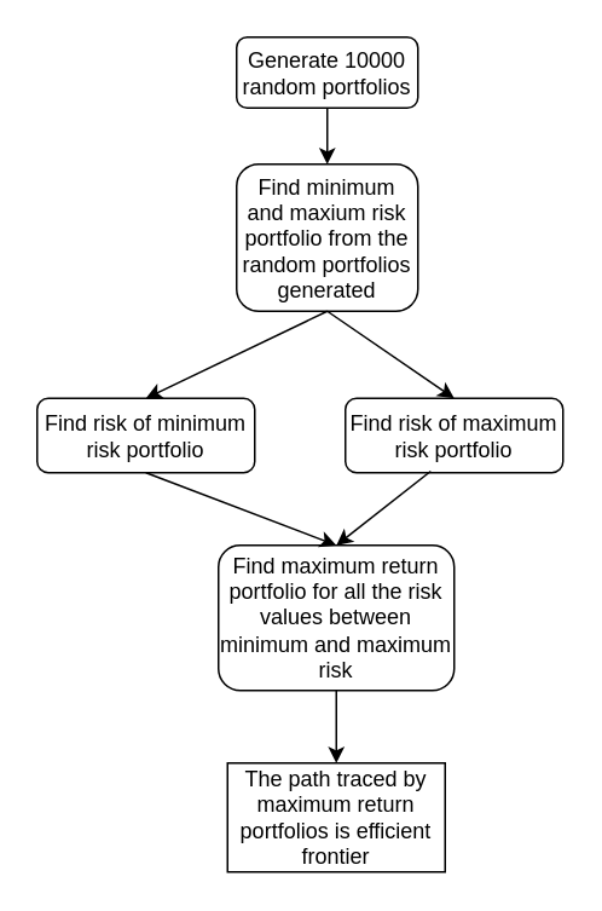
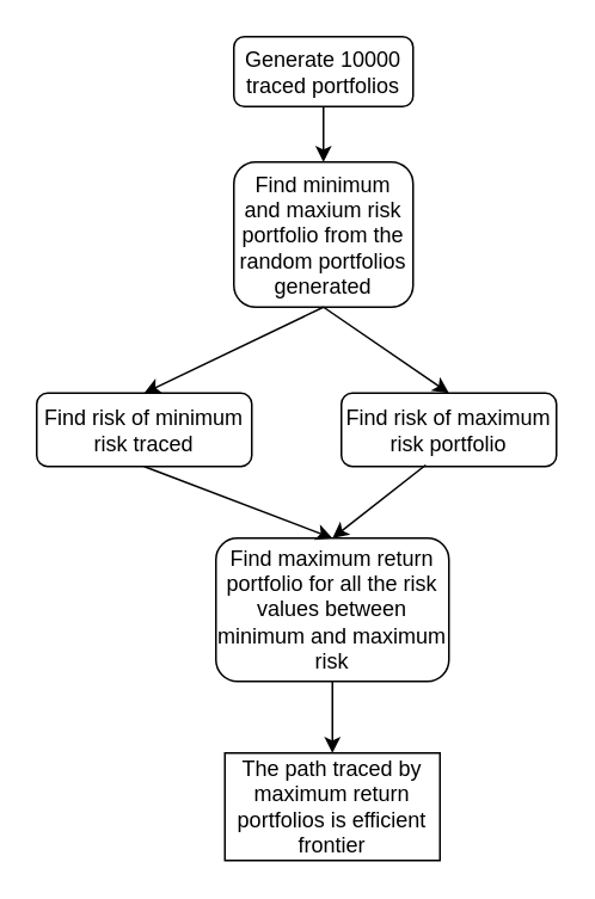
  <mxCell id="0" />
  <mxCell id="1" parent="0" />
- <mxCell id="2" value="Generate 10000 random portfolios" style="rounded=1;whiteSpace=wrap;html=1;" parent="1" vertex="1"><mxGeometry x="130" y="20" width="100" height="39" as="geometry" /></mxCell>
+ <mxCell id="2" value="Generate 10000 traced portfolios" style="rounded=1;whiteSpace=wrap;html=1;" parent="1" vertex="1"><mxGeometry x="130" y="20" width="100" height="39" as="geometry" /></mxCell>
  <mxCell id="3" value="&lt;span&gt;Find minimum and maxium risk portfolio from the random portfolios generated&lt;/span&gt;" style="rounded=1;whiteSpace=wrap;html=1;" parent="1" vertex="1"><mxGeometry x="130" y="90" width="100" height="81" as="geometry" /></mxCell>
- <mxCell id="4" value="&lt;span&gt;Find risk of minimum risk portfolio&lt;/span&gt;" style="rounded=1;whiteSpace=wrap;html=1;" parent="1" vertex="1"><mxGeometry x="20" y="219" width="120" height="41" as="geometry" /></mxCell>
+ <mxCell id="4" value="&lt;span&gt;Find risk of minimum risk traced&lt;/span&gt;" style="rounded=1;whiteSpace=wrap;html=1;" parent="1" vertex="1"><mxGeometry x="20" y="219" width="120" height="41" as="geometry" /></mxCell>
  <mxCell id="5" value="Find risk of maximum risk portfolio&lt;br&gt;" style="rounded=1;whiteSpace=wrap;html=1;" parent="1" vertex="1"><mxGeometry x="190" y="219" width="120" height="41" as="geometry" /></mxCell>
  <mxCell id="6" value="Find maximum return portfolio for all the risk values between minimum and maximum risk" style="rounded=1;whiteSpace=wrap;html=1;" parent="1" vertex="1"><mxGeometry x="120" y="300" width="130" height="80" as="geometry" /></mxCell>
  <mxCell id="7" value="" style="endArrow=classic;html=1;exitX=0.5;exitY=1;exitDx=0;exitDy=0;entryX=0.5;entryY=0;entryDx=0;entryDy=0;" parent="1" source="2" target="3" edge="1"><mxGeometry width="50" height="50" relative="1" as="geometry"><mxPoint x="130" y="399" as="sourcePoint" /><mxPoint x="180" y="349" as="targetPoint" /></mxGeometry></mxCell>
  <mxCell id="8" value="" style="endArrow=classic;html=1;exitX=0.5;exitY=1;exitDx=0;exitDy=0;entryX=0.5;entryY=0;entryDx=0;entryDy=0;" parent="1" source="3" target="4" edge="1"><mxGeometry width="50" height="50" relative="1" as="geometry"><mxPoint x="190" y="69" as="sourcePoint" /><mxPoint x="190" y="109" as="targetPoint" /></mxGeometry></mxCell>
  <mxCell id="9" value="" style="endArrow=classic;html=1;exitX=0.5;exitY=1;exitDx=0;exitDy=0;entryX=0.5;entryY=0;entryDx=0;entryDy=0;" parent="1" source="4" target="6" edge="1"><mxGeometry width="50" height="50" relative="1" as="geometry"><mxPoint x="200" y="79" as="sourcePoint" /><mxPoint x="200" y="119" as="targetPoint" /></mxGeometry></mxCell>
  <mxCell id="10" value="" style="endArrow=classic;html=1;exitX=0.5;exitY=1;exitDx=0;exitDy=0;entryX=0.5;entryY=0;entryDx=0;entryDy=0;" parent="1" source="3" target="5" edge="1"><mxGeometry width="50" height="50" relative="1" as="geometry"><mxPoint x="340" y="239" as="sourcePoint" /><mxPoint x="250" y="279" as="targetPoint" /></mxGeometry></mxCell>
  <mxCell id="11" value="" style="endArrow=classic;html=1;exitX=0.392;exitY=0.98;exitDx=0;exitDy=0;entryX=0.5;entryY=0;entryDx=0;entryDy=0;exitPerimeter=0;" parent="1" source="5" target="6" edge="1"><mxGeometry width="50" height="50" relative="1" as="geometry"><mxPoint x="330" y="309" as="sourcePoint" /><mxPoint x="340" y="269" as="targetPoint" /></mxGeometry></mxCell>
  <mxCell id="12" value="The path traced by maximum return portfolios is efficient frontier" style="rounded=0;whiteSpace=wrap;html=1;" vertex="1" parent="1"><mxGeometry x="125" y="420" width="120" height="60" as="geometry" /></mxCell>
  <mxCell id="13" value="" style="endArrow=classic;html=1;exitX=0.5;exitY=1;exitDx=0;exitDy=0;entryX=0.5;entryY=0;entryDx=0;entryDy=0;" edge="1" parent="1" source="6" target="12"><mxGeometry width="50" height="50" relative="1" as="geometry"><mxPoint x="20" y="550" as="sourcePoint" /><mxPoint x="70" y="500" as="targetPoint" /></mxGeometry></mxCell>
